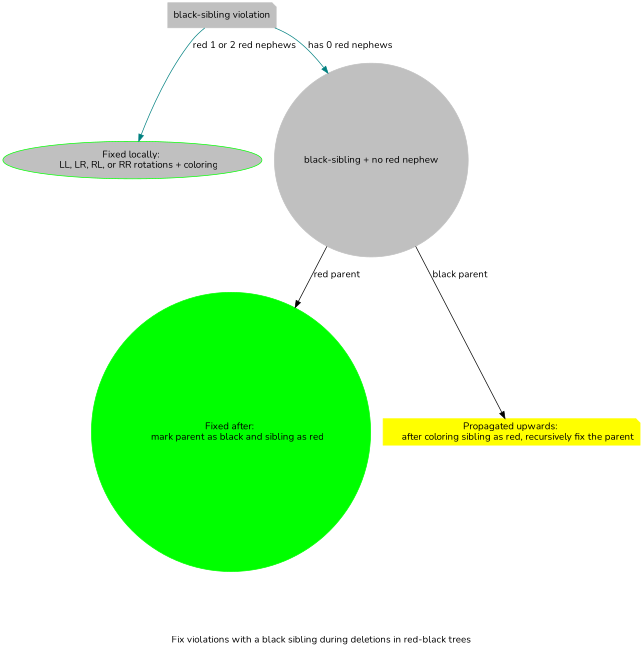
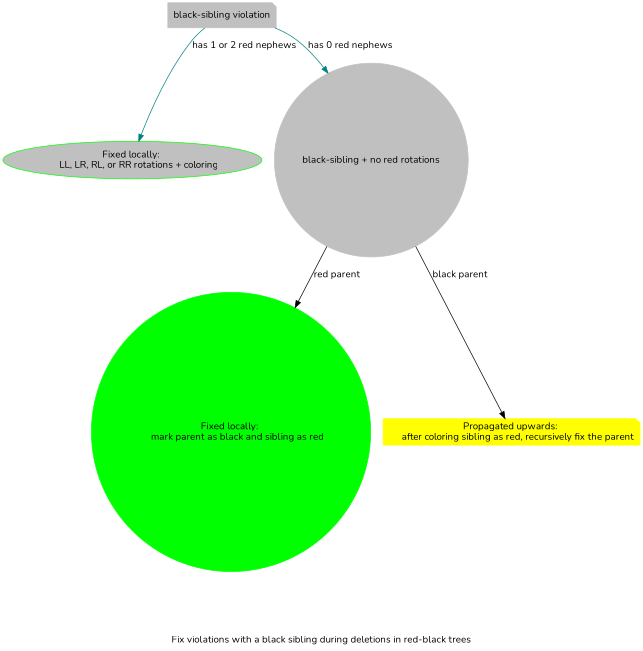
  digraph {
    fontname=Nunito
    label="\n\nFix violations with a black sibling during deletions in red-black trees"
    node [color=green fontname=Nunito shape=circle style=filled]
    edge [color=black fontname=Nunito]
    n1 [fillcolor=grey label="Fixed locally: \n     LL, LR, RL, or RR rotations + coloring" shape=ellipse]
-   n2 [color=grey label="black-sibling + no red nephew"]
-   n3 [label="Fixed after: \n     mark parent as black and sibling as red"]
+   n2 [color=grey label="black-sibling + no red rotations"]
+   n3 [label="Fixed locally: \n     mark parent as black and sibling as red"]
    n4 [color=yellow label="Propagated upwards: \n     after coloring sibling as red, recursively fix the parent" shape=note]
    n5 [color=grey label="black-sibling violation" shape=note]
    subgraph sub_1 {
      n1
    }
    subgraph sub_2 {
      n2
    }
    subgraph sub_3 {
      n3
    }
    subgraph sub_4 {
      n4
    }
    n2 -> n3 [label="red parent"]
    n2 -> n4 [label="black parent"]
-   n5 -> n1 [color=teal label="red 1 or 2 red nephews"]
+   n5 -> n1 [color=teal label="has 1 or 2 red nephews"]
    n5 -> n2 [color=teal label="has 0 red nephews"]
  }
